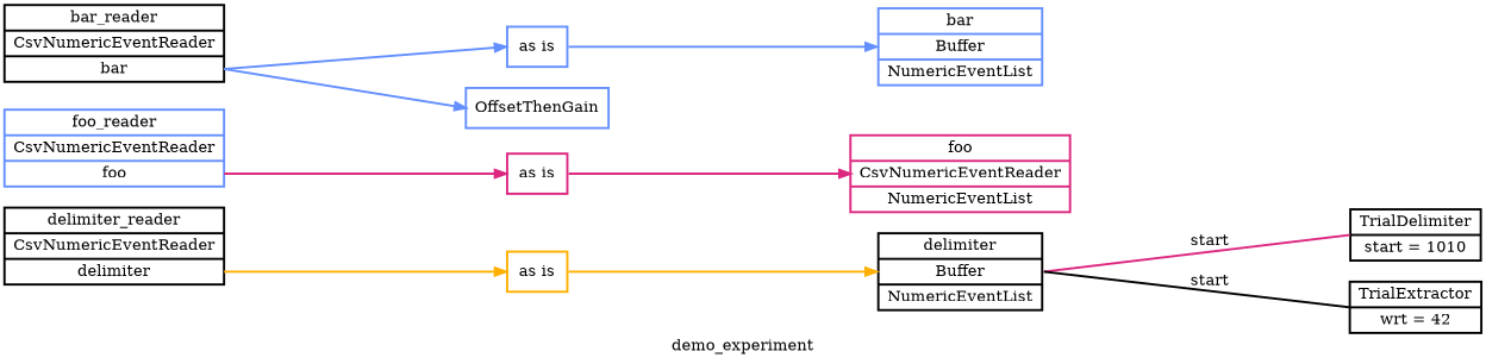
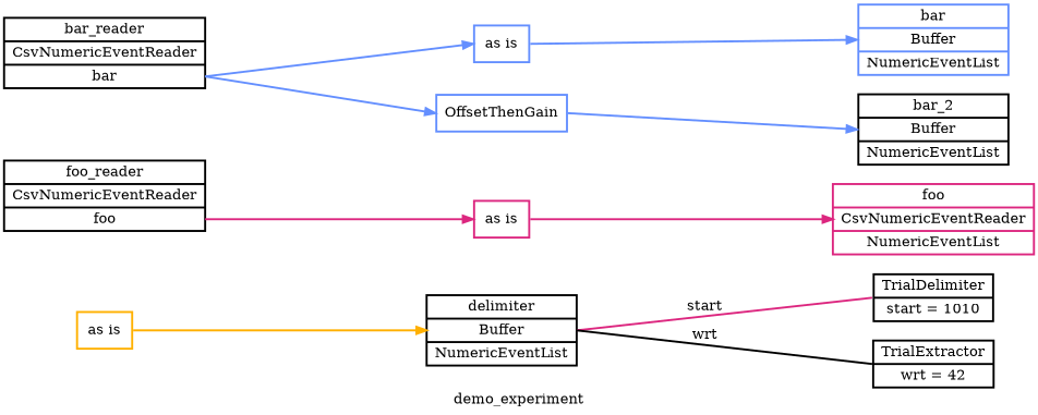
  digraph {
    label=demo_experiment
    rankdir=LR
    ranksep=3.0
    splines=false
    node [penwidth=2.0 shape=record]
    edge [color="#648FFF" headport=w penwidth=2.0 tailport=e]
-   n1 [label="<delimiter_reader>delimiter_reader|CsvNumericEventReader|<delimiter>delimiter"]
    n2 [color="#FFB000" label="as is"]
    n3 [color=black label="delimiter|Buffer|NumericEventList"]
-   n4 [label="<foo_reader>foo_reader|CsvNumericEventReader|<foo>foo" color="#648FFF"]
+   n4 [label="<foo_reader>foo_reader|CsvNumericEventReader|<foo>foo"]
    n5 [color="#DC267F" label="as is"]
    n6 [color="#DC267F" label="foo|CsvNumericEventReader|NumericEventList"]
    n7 [label="<bar_reader>bar_reader|CsvNumericEventReader|<bar>bar"]
    n8 [color="#648FFF" label="as is"]
    n9 [color="#648FFF" label=OffsetThenGain]
    n10 [color="#648FFF" label="bar|Buffer|NumericEventList"]
+   n11 [label="bar_2|Buffer|NumericEventList"]
    n12 [label="TrialDelimiter|start = 1010"]
    n13 [label="TrialExtractor|wrt = 42"]
-   n1 -> n2 [color="#FFB000" tailport="delimiter:e"]
    n2 -> n3 [color="#FFB000"]
    n3 -> n12 [arrowhead=none arrowtail=none color="#DC267F" label=start]
-   n3 -> n13 [arrowhead=none arrowtail=none label=start color=""]
+   n3 -> n13 [arrowhead=none arrowtail=none label=wrt color=""]
    n4 -> n5 [color="#DC267F" tailport="foo:e"]
    n5 -> n6 [color="#DC267F"]
    n7 -> n8 [tailport="bar:e"]
    n7 -> n9 [tailport="bar:e"]
    n8 -> n10
+   n9 -> n11
  }
